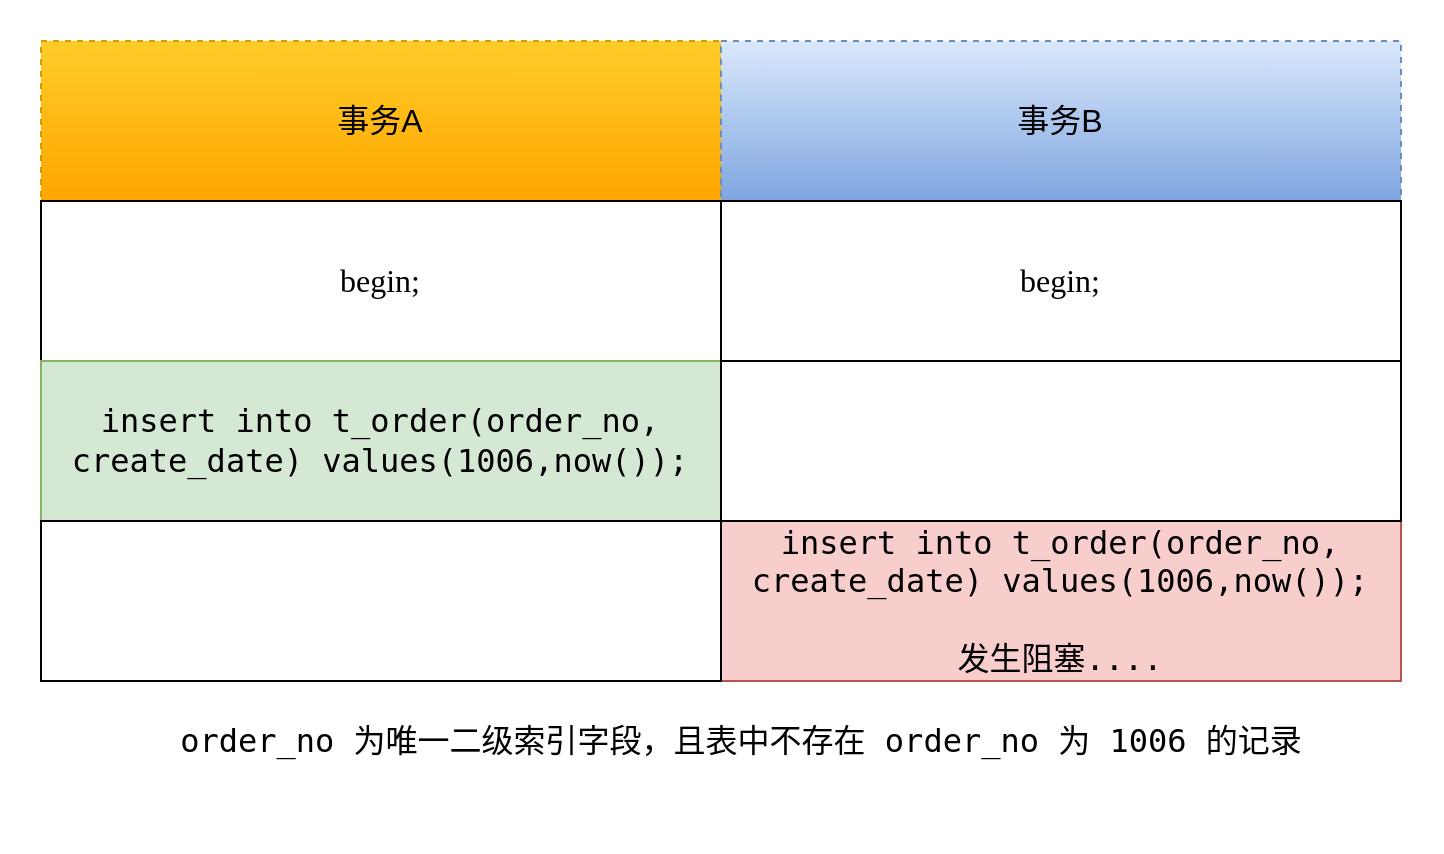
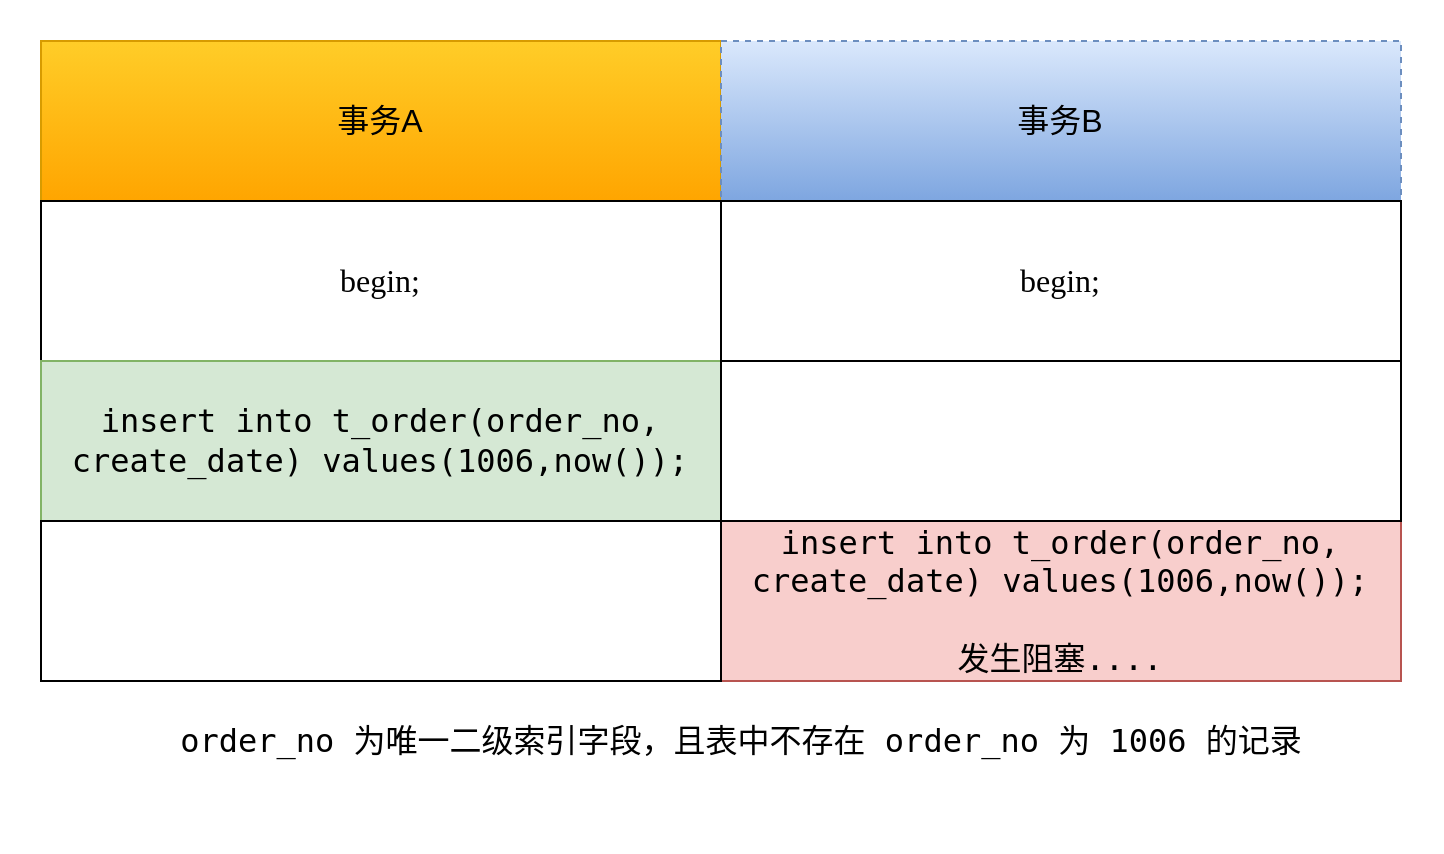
  <mxCell id="0" />
  <mxCell id="1" parent="0" />
- <mxCell id="2" value="事务A" style="rounded=0;whiteSpace=wrap;html=1;fontSize=16;fillColor=#ffcd28;gradientColor=#ffa500;strokeColor=#d79b00;dashed=1;" vertex="1" parent="1"><mxGeometry x="20" y="20" width="340.0" height="80" as="geometry" /></mxCell>
+ <mxCell id="2" value="事务A" style="rounded=0;whiteSpace=wrap;html=1;fontSize=16;fillColor=#ffcd28;gradientColor=#ffa500;strokeColor=#d79b00;" vertex="1" parent="1"><mxGeometry x="20" y="20" width="340.0" height="80" as="geometry" /></mxCell>
  <mxCell id="3" value="事务B" style="rounded=0;whiteSpace=wrap;html=1;fontSize=16;fillColor=#dae8fc;gradientColor=#7ea6e0;strokeColor=#6c8ebf;dashed=1;" vertex="1" parent="1"><mxGeometry x="360" y="20" width="340.0" height="80" as="geometry" /></mxCell>
  <mxCell id="4" value="begin;" style="rounded=0;whiteSpace=wrap;html=1;fontSize=16;fontFamily=Times New Roman;" vertex="1" parent="1"><mxGeometry x="20" y="100" width="340.0" height="80" as="geometry" /></mxCell>
  <mxCell id="5" value="begin;" style="rounded=0;whiteSpace=wrap;html=1;fontSize=16;fontFamily=Times New Roman;" vertex="1" parent="1"><mxGeometry x="360" y="100" width="340.0" height="80" as="geometry" /></mxCell>
  <mxCell id="6" value="&lt;div style=&quot;font-family: Menlo, monospace; font-size: 16px;&quot;&gt;&lt;span style=&quot;background-image: initial; background-position: initial; background-size: initial; background-repeat: initial; background-attachment: initial; background-origin: initial; background-clip: initial; font-size: 16px;&quot;&gt;insert into t_order(order_no, create_date) values(1006,now());&lt;/span&gt;&lt;/div&gt;" style="rounded=0;whiteSpace=wrap;html=1;fontSize=16;labelBackgroundColor=none;fillColor=#d5e8d4;strokeColor=#82b366;" vertex="1" parent="1"><mxGeometry x="20" y="180" width="340.0" height="80" as="geometry" /></mxCell>
  <mxCell id="7" value="&lt;span style=&quot;font-family: Menlo, monospace; font-size: 16px;&quot;&gt;insert into t_order(order_no, create_date) values(1006,now());&lt;br&gt;&lt;br&gt;发生阻塞....&lt;br&gt;&lt;/span&gt;" style="rounded=0;whiteSpace=wrap;html=1;fontSize=16;labelBackgroundColor=none;fillColor=#f8cecc;strokeColor=#b85450;" vertex="1" parent="1"><mxGeometry x="360" y="260" width="340.0" height="80" as="geometry" /></mxCell>
  <mxCell id="8" value="" style="rounded=0;whiteSpace=wrap;html=1;fontSize=16;labelBackgroundColor=none;fontColor=default;" vertex="1" parent="1"><mxGeometry x="360" y="180" width="340.0" height="80" as="geometry" /></mxCell>
  <mxCell id="9" value="" style="rounded=0;whiteSpace=wrap;html=1;fontSize=16;labelBackgroundColor=none;fontColor=default;" vertex="1" parent="1"><mxGeometry x="20" y="260" width="340.0" height="80" as="geometry" /></mxCell>
  <mxCell id="10" value="&lt;span style=&quot;font-family: Menlo, monospace;&quot;&gt;order_no 为唯一二级索引字段，且表中不存在&amp;nbsp;&lt;/span&gt;&lt;span style=&quot;font-family: Menlo, monospace;&quot;&gt;order_no 为 1006 的记录&lt;/span&gt;&lt;span style=&quot;font-family: Menlo, monospace;&quot;&gt;&lt;br&gt;&amp;nbsp;&lt;/span&gt;" style="text;html=1;align=center;verticalAlign=middle;resizable=0;points=[];autosize=1;strokeColor=none;fillColor=none;fontSize=16;fontFamily=Times New Roman;fontColor=default;" vertex="1" parent="1"><mxGeometry x="80" y="355" width="580" height="50" as="geometry" /></mxCell>
